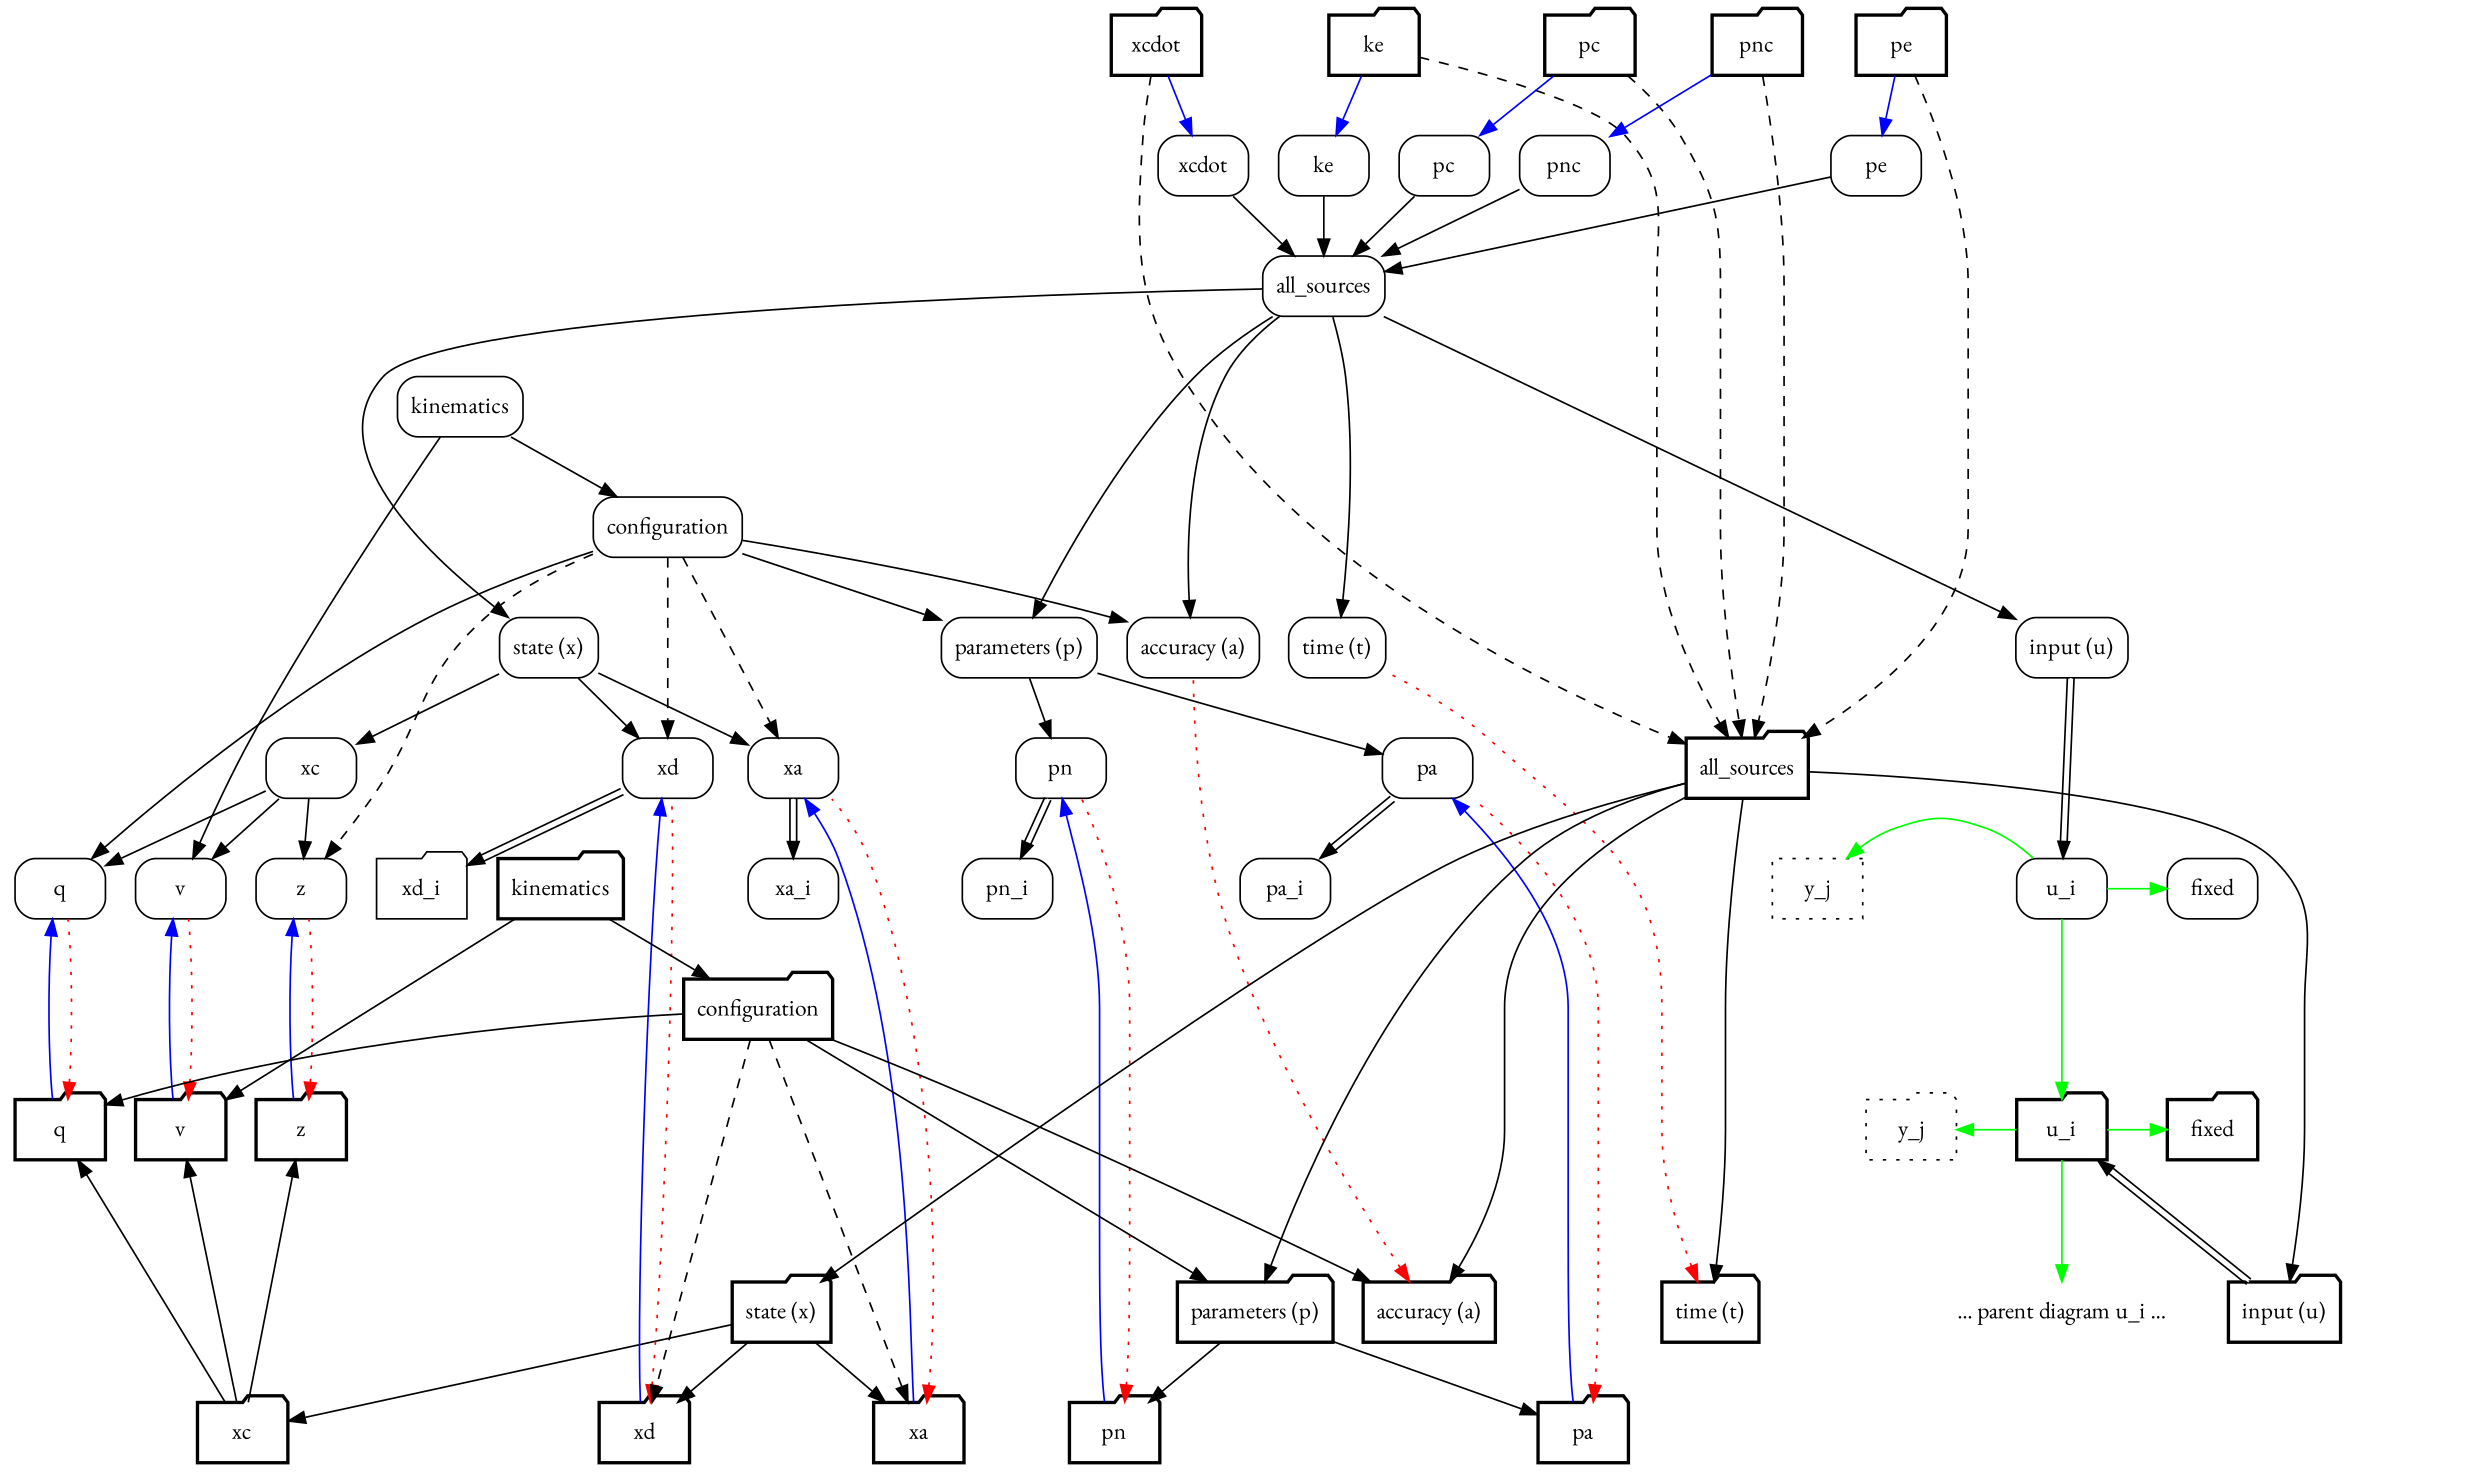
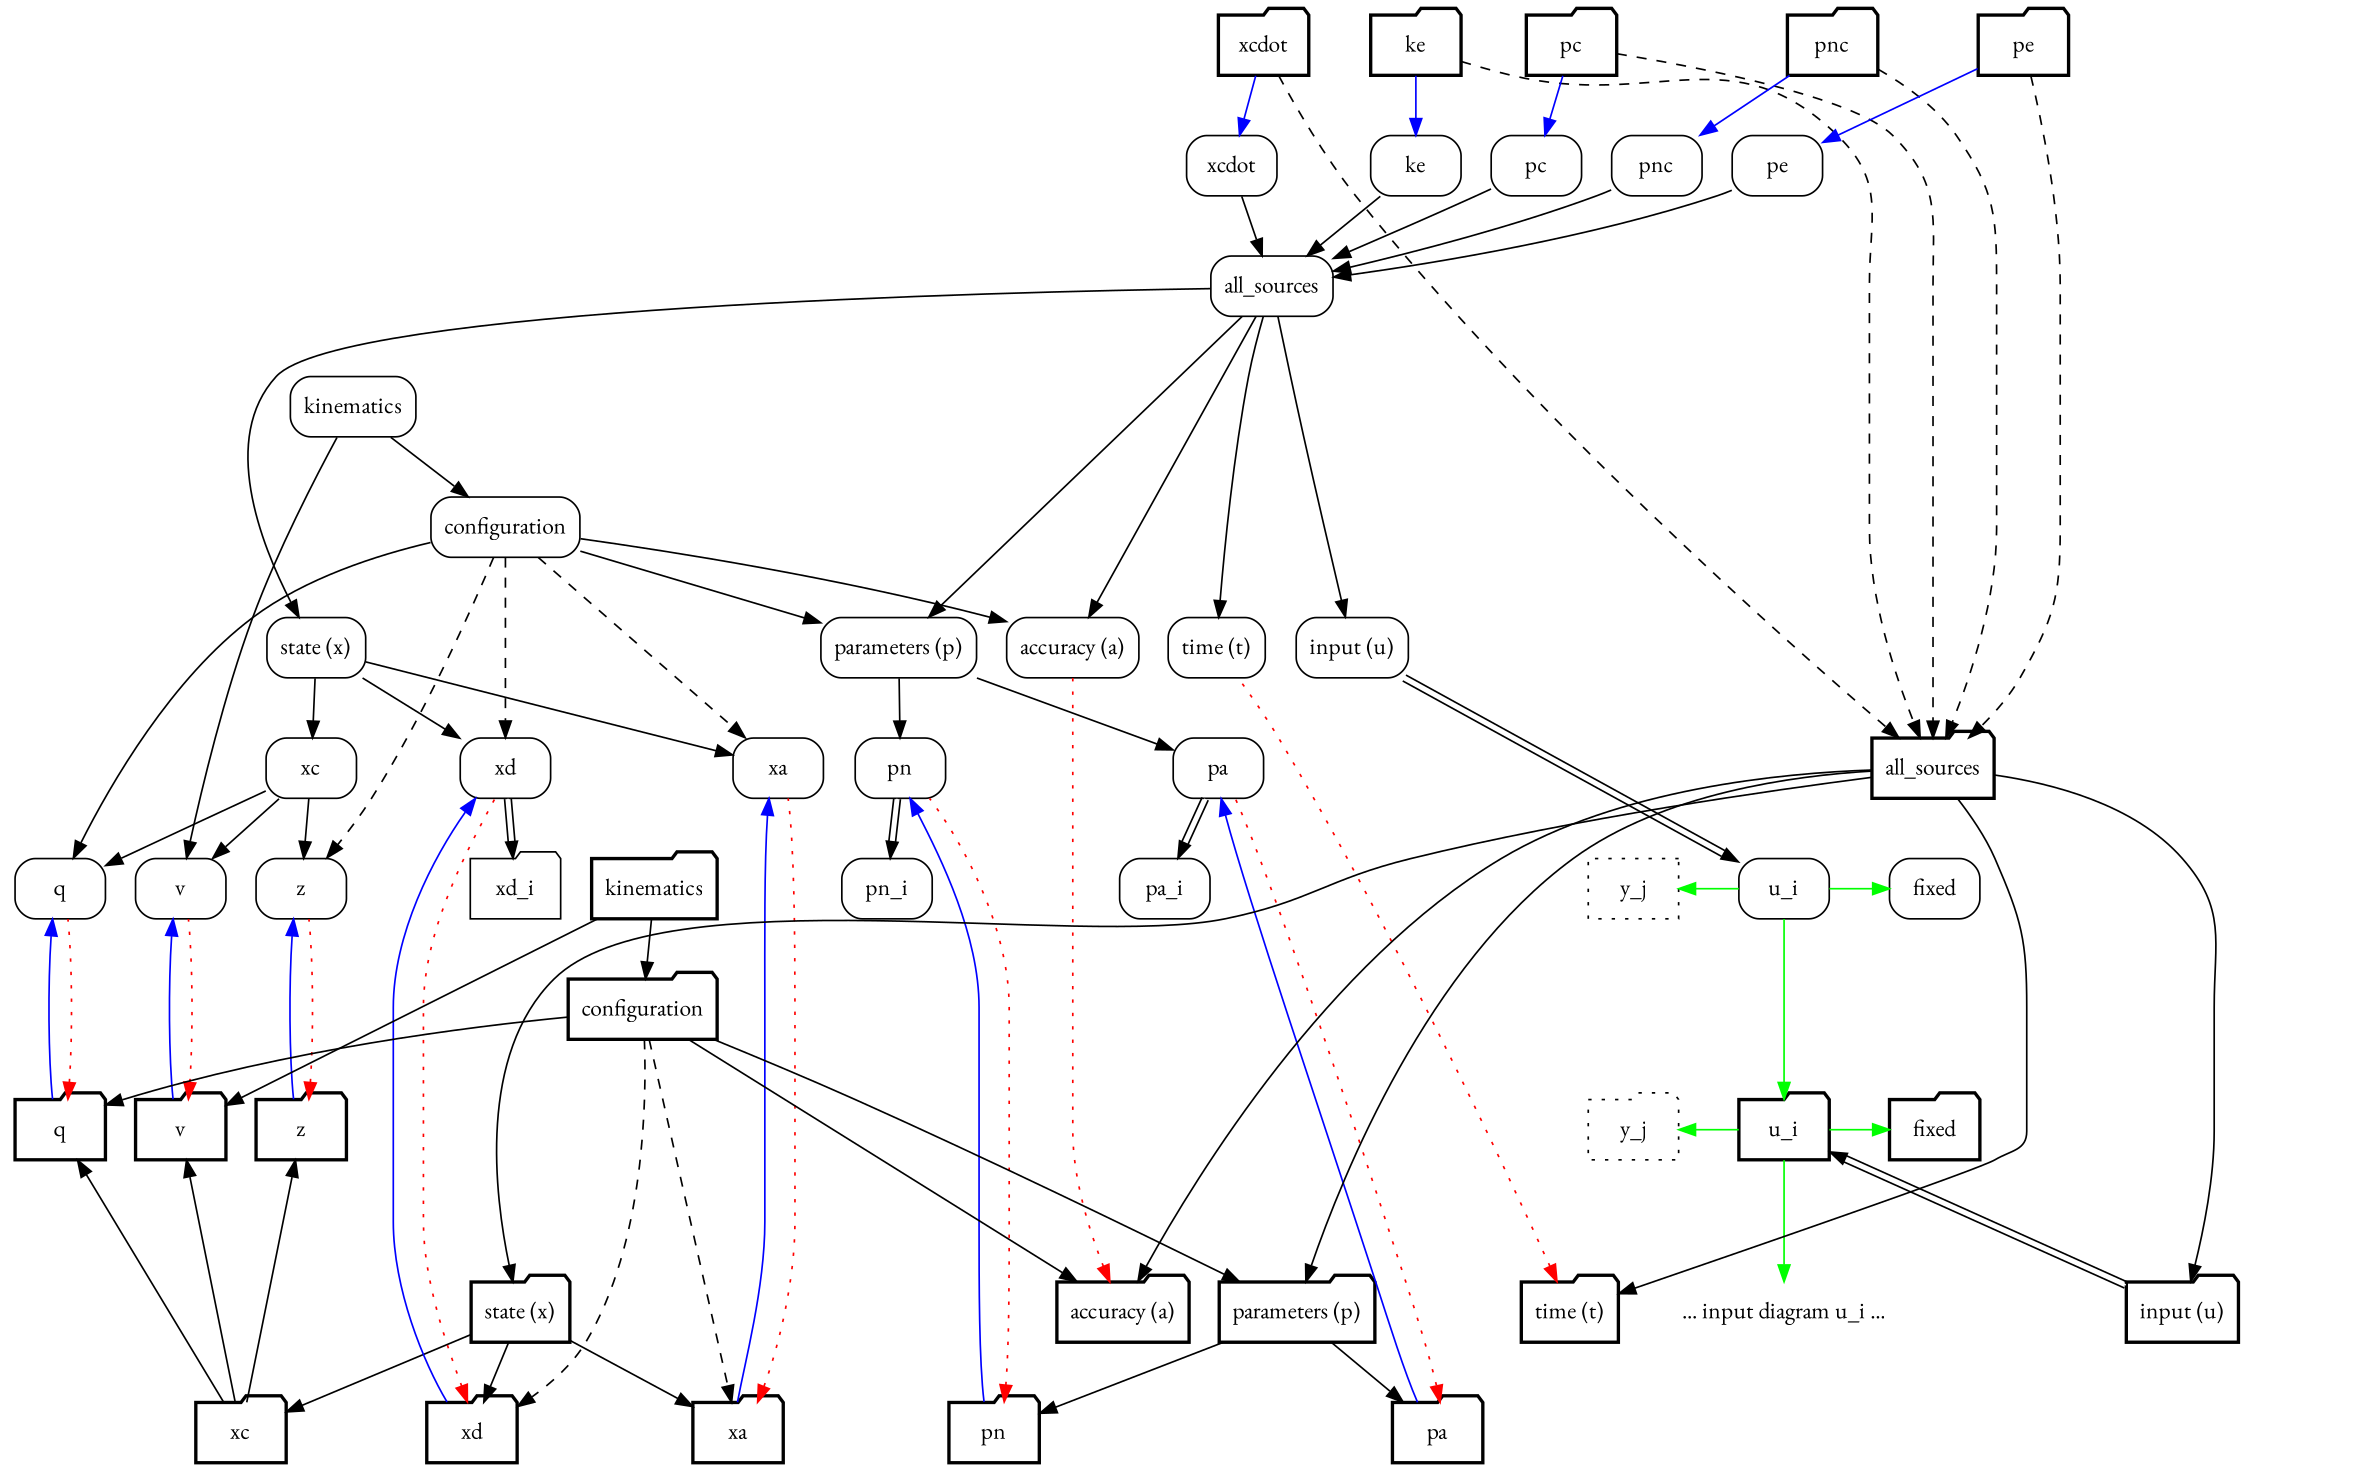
  digraph {
    fontname="EB Garamond"
    rankdir=TB
    node [fontname="EB Garamond" shape=rect style=rounded]
    edge [fontname="EB Garamond"]
    n1 [label=xcdot shape=folder style=bold]
    n2 [label=ke shape=folder style=bold]
    n3 [label=pc shape=folder style=bold]
    n4 [label=pnc shape=folder style=bold]
    n5 [label=pe shape=folder style=bold]
    n6 [label="state (x)" ordering=out shape=folder style=bold]
    n7 [label="parameters (p)" ordering=out shape=folder style=bold]
    n8 [label="accuracy (a)" shape=folder style=bold]
    n9 [label="time (t)" shape=folder style=bold]
    n10 [label="input (u)" shape=folder style=bold]
-   n11 [label="... parent diagram u_i ..." shape=plaintext style=bold]
+   n11 [label="... input diagram u_i ..." shape=plaintext style=bold]
    n12 [label=xc ordering=out shape=folder style=bold]
    n13 [label=xd shape=folder style=bold]
    n14 [label=xa shape=folder style=bold]
    n15 [label=pn shape=folder style=bold]
    n16 [label=pa shape=folder style=bold]
    n17 [label=q shape=folder style=bold]
    n18 [label=v shape=folder style=bold]
    n19 [label=z shape=folder style=bold]
    n20 [label=y_j shape=folder style=dotted]
    n21 [label=u_i shape=folder style=bold]
    n22 [label=fixed shape=folder style=bold]
    n23 [label=xcdot]
    n24 [label=ke]
    n25 [label=pc]
    n26 [label=pnc]
    n27 [label=pe]
    n28 [label="state (x)" ordering=out]
    n29 [label="parameters (p)" ordering=out]
    n30 [label="accuracy (a)"]
    n31 [label="time (t)"]
    n32 [label="input (u)"]
    n33 [label=xc ordering=out]
    n34 [label=xd]
    n35 [label=xa]
    n36 [label=pn]
    n37 [label=pa]
    n38 [label=q]
    n39 [label=v]
    n40 [label=z]
    n41 [label=xd_i shape=folder]
-   n42 [label=xa_i]
    n43 [label=pn_i]
    n44 [label=pa_i]
    n45 [label=y_j style=dotted]
    n46 [label=u_i]
    n47 [label=fixed]
    leaf_xcdot_invis [style=invis]
    n49 [label=kinematics shape=folder style=bold]
    dkinvis [style=invis]
    n51 [label=kinematics]
    lkinvis [style=invis]
    n53 [label=all_sources ordering=in shape=folder style=bold]
    n54 [label=all_sources ordering=in]
    n55 [label=configuration shape=folder style=bold]
    n56 [label=configuration]
    subgraph sub_1 {
      rank=same
      n1
      n2
      n3
      n4
      n5
    }
    subgraph sub_2 {
      rank=same
      n6
      n7
      n8
      n9
      n10
      n11
    }
    subgraph sub_3 {
      rank=same
      n12
      n13
      n14
      n15
      n16
    }
    subgraph sub_4 {
      rank=same
      n17
      n18
      n19
      n20
      n21
      n22
    }
    subgraph sub_5 {
      rank=same
      n23
      n24
      n25
      n26
      n27
    }
    subgraph sub_6 {
      rank=same
      n28
      n29
      n30
      n31
      n32
    }
    subgraph sub_7 {
      rank=same
      n33
      n34
      n35
      n36
      n37
    }
    subgraph sub_8 {
      rank=same
      n38
      n39
      n40
      n41
-     n42
      n43
      n44
      n45
      n46
      n47
    }
    subgraph sub_9 {
      rank=same
      n23
      leaf_xcdot_invis
    }
    subgraph sub_10 {
      rank=same
      n49
      dkinvis
    }
    subgraph sub_11 {
      rank=same
      n51
      lkinvis
    }
    n1 -> n23 [color=blue]
    n1 -> n53 [style=dashed]
    n2 -> n24 [color=blue]
    n2 -> n53 [style=dashed]
    n3 -> n25 [color=blue]
    n3 -> n53 [style=dashed]
    n4 -> n26 [color=blue]
    n4 -> n53 [style=dashed]
    n5 -> n27 [color=blue]
    n5 -> n53 [style=dashed]
    n6 -> n12
    n6 -> n13
    n6 -> n14
    n7 -> n15
    n7 -> n16
    n8 -> n30 [color=red dir=back style=dotted]
    n9 -> n31 [color=red dir=back style=dotted]
    n10 -> n21 [color="black:white:black"]
    n12 -> n17
    n12 -> n18
    n12 -> n19
    n13 -> n34 [color=blue]
    n13 -> n34 [color=red dir=back style=dotted]
    n14 -> n35 [color=blue]
    n14 -> n35 [color=red dir=back style=dotted]
    n15 -> n36 [color=blue]
    n15 -> n36 [color=red dir=back style=dotted]
    n16 -> n37 [color=blue]
    n16 -> n37 [color=red dir=back style=dotted]
    n17 -> n38 [color=blue]
    n17 -> n38 [color=red dir=back style=dotted]
    n18 -> n39 [color=blue]
    n18 -> n39 [color=red dir=back style=dotted]
    n19 -> n40 [color=blue]
    n19 -> n40 [color=red dir=back style=dotted]
    n20 -> n21 [color=green dir=back minlen=2]
    n21 -> n11 [color=green minlen=2]
    n21 -> n22 [color=green minlen=2]
    n21 -> leaf_xcdot_invis [style=invis]
    n23 -> n54
    n24 -> n54
    n25 -> n54
    n26 -> n54
    n27 -> n54
    n28 -> n33
    n28 -> n34
    n28 -> n35
    n29 -> n36
    n29 -> n37
    n32 -> n46 [color="black:white:black"]
    n33 -> n38
    n33 -> n39
    n33 -> n40
    n34 -> n41 [color="black:white:black"]
-   n35 -> n42 [color="black:white:black"]
    n36 -> n43 [color="black:white:black"]
    n37 -> n44 [color="black:white:black"]
    n40 -> n41 [style=invis]
    n45 -> n46 [color=green dir=back minlen=2]
    n46 -> n21 [color=green minlen=2]
    n46 -> n47 [color=green minlen=2]
    n49 -> n18
    n49 -> n55
    n51 -> n39
    n51 -> n56
    n53 -> n6
    n53 -> n7
    n53 -> n8
    n53 -> n9
    n53 -> n10
    n53 -> dkinvis [style=invis]
    n54 -> n28
    n54 -> n29
    n54 -> n30
    n54 -> n31
    n54 -> n32
    n54 -> lkinvis [style=invis]
    n55 -> n7
    n55 -> n8
    n55 -> n13 [style=dashed]
    n55 -> n14 [style=dashed]
    n55 -> n17
    n56 -> n29
    n56 -> n30
    n56 -> n34 [style=dashed]
    n56 -> n35 [style=dashed]
    n56 -> n38
    n56 -> n40 [style=dashed]
  }
